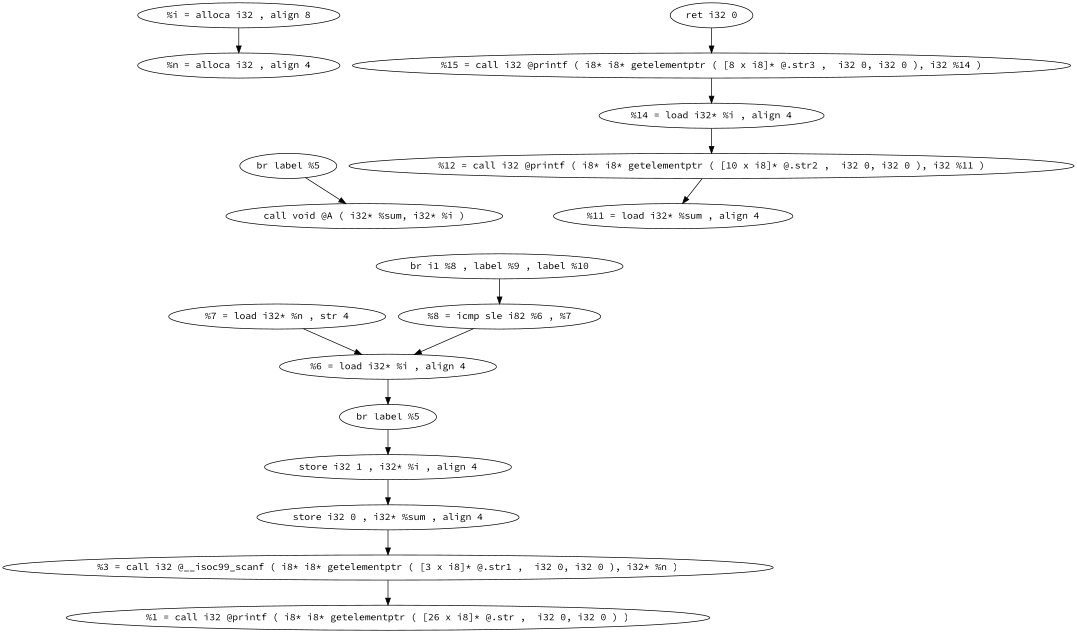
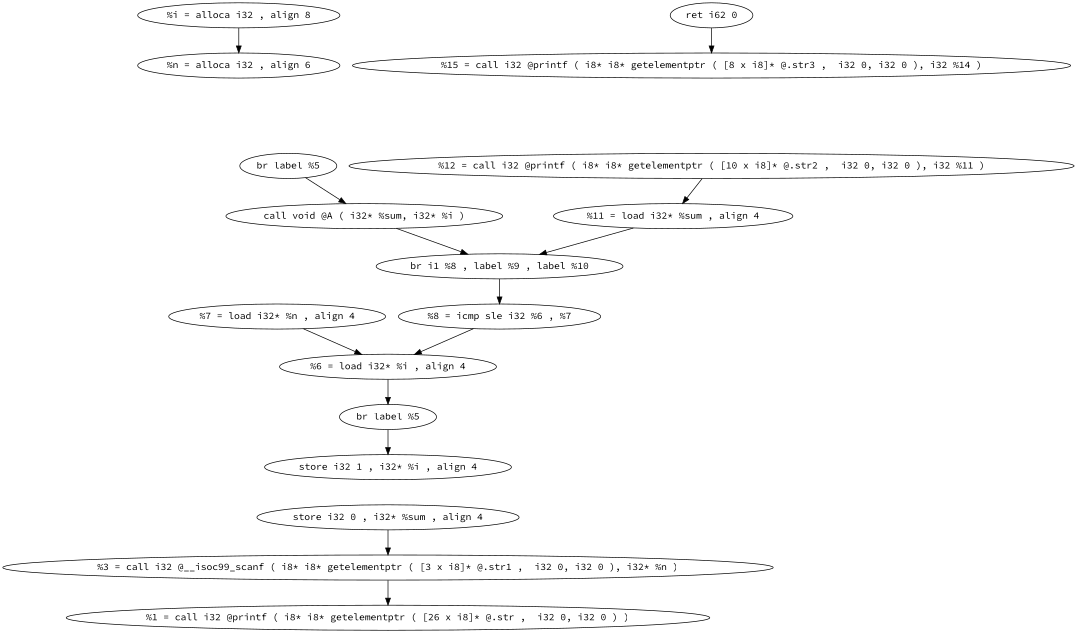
  digraph {
    fontname="Source Code Pro"
    node [fontname="Source Code Pro"]
    edge [fontname="Source Code Pro"]
-   n1 [height=0.5 label="%n = alloca i32 , align 4" width=3.4464]
+   n1 [height=0.5 label="%n = alloca i32 , align 6" width=3.4464]
    n2 [height=0.5 label="%i = alloca i32 , align 8" width=3.3686]
    n3 [height=0.5 label="%1 = call i32 @printf ( i8* i8* getelementptr ( [26 x i8]* @.str ,  i32 0, i32 0 ) )" width=10.513]
    n4 [height=0.5 label="%3 = call i32 @__isoc99_scanf ( i8* i8* getelementptr ( [3 x i8]* @.str1 ,  i32 0, i32 0 ), i32* %n )" width=12.922]
    n5 [height=0.5 label="store i32 0 , i32* %sum , align 4" width=4.4748]
    n6 [height=0.5 label="store i32 1 , i32* %i , align 4" width=4.004]
    n7 [height=0.5 label="br label %5" width=1.7596]
    n8 [height=0.5 label="%6 = load i32* %i , align 4" width=3.7616]
-   n9 [height=0.5 label="%7 = load i32* %n , str 4" width=3.8623]
-   n10 [height=0.5 label="%8 = icmp sle i82 %6 , %7" width=3.7846]
+   n9 [height=0.5 label="%7 = load i32* %n , align 4" width=3.8623]
+   n10 [height=0.5 label="%8 = icmp sle i32 %6 , %7" width=3.7846]
    n11 [height=0.5 label="br i1 %8 , label %9 , label %10" width=4.2554]
    n12 [height=0.5 label="call void @A ( i32* %sum, i32* %i )" width=4.8449]
    n13 [height=0.5 label="br label %5" width=1.7596]
    n14 [height=0.5 label="%11 = load i32* %sum , align 4" width=4.397]
    n15 [height=0.5 label="%12 = call i32 @printf ( i8* i8* getelementptr ( [10 x i8]* @.str2 ,  i32 0, i32 0 ), i32 %11 )" width=12.058]
-   n16 [height=0.5 label="%14 = load i32* %i , align 4" width=3.9262]
    n17 [height=0.5 label="%15 = call i32 @printf ( i8* i8* getelementptr ( [8 x i8]* @.str3 ,  i32 0, i32 0 ), i32 %14 )" width=11.893]
-   n18 [height=0.5 label="ret i32 0" width=1.3985]
+   n18 [height=0.5 label="ret i62 0" width=1.3985]
    n2 -> n1
    n4 -> n3
    n5 -> n4
-   n6 -> n5
    n7 -> n6
    n8 -> n7
    n9 -> n8
    n10 -> n8
    n11 -> n10
+   n12 -> n11
    n13 -> n12
+   n14 -> n11
    n15 -> n14
-   n16 -> n15
-   n17 -> n16
    n18 -> n17
  }
